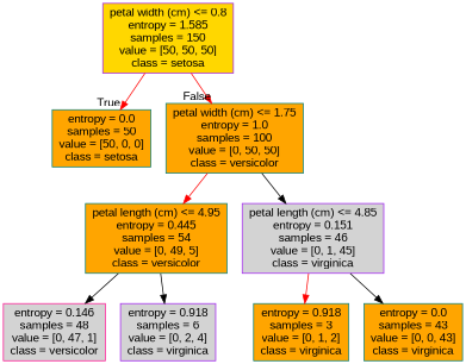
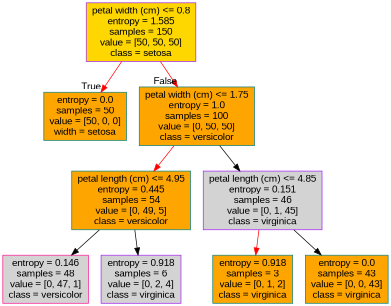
  digraph {
    fontname="Liberation Sans"
    node [fontname="Liberation Sans" shape=box style=filled fillcolor=orange color=teal]
    edge [fontname="Liberation Sans" color=red]
    n1 [label="petal width (cm) <= 0.8\nentropy = 1.585\nsamples = 150\nvalue = [50, 50, 50]\nclass = setosa" fillcolor=gold color=purple]
-   n2 [label="entropy = 0.0\nsamples = 50\nvalue = [50, 0, 0]\nclass = setosa"]
+   n2 [label="entropy = 0.0\nsamples = 50\nvalue = [50, 0, 0]\nwidth = setosa"]
    n3 [label="petal width (cm) <= 1.75\nentropy = 1.0\nsamples = 100\nvalue = [0, 50, 50]\nclass = versicolor"]
    n4 [label="petal length (cm) <= 4.95\nentropy = 0.445\nsamples = 54\nvalue = [0, 49, 5]\nclass = versicolor"]
    n5 [label="petal length (cm) <= 4.85\nentropy = 0.151\nsamples = 46\nvalue = [0, 1, 45]\nclass = virginica" fillcolor=lightgrey color=purple]
    n6 [label="entropy = 0.146\nsamples = 48\nvalue = [0, 47, 1]\nclass = versicolor" fillcolor=lightgrey color=deeppink]
    n7 [label="entropy = 0.918\nsamples = 6\nvalue = [0, 2, 4]\nclass = virginica" fillcolor=lightgrey color=purple]
    n8 [label="entropy = 0.918\nsamples = 3\nvalue = [0, 1, 2]\nclass = virginica"]
    n9 [label="entropy = 0.0\nsamples = 43\nvalue = [0, 0, 43]\nclass = virginica"]
    n1 -> n2 [headlabel=True labelangle=45 labeldistance=2.5]
    n1 -> n3 [headlabel=False labelangle=-45 labeldistance=2.5]
    n3 -> n4
    n3 -> n5 [color=black]
    n4 -> n6 [color=black]
    n4 -> n7 [color=black]
    n5 -> n8
    n5 -> n9 [color=black]
  }
